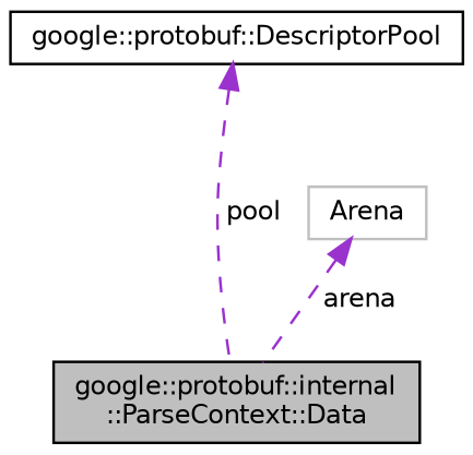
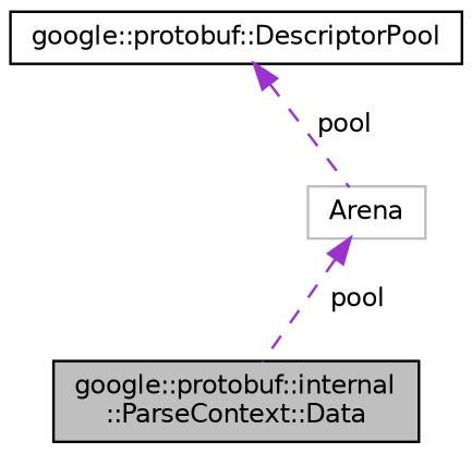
  digraph {
    node [color=black fillcolor=white fontname=Helvetica fontsize=10 shape=record style=filled]
    edge [color=darkorchid3 dir=back fontname=Helvetica fontsize=10 labelfontname=Helvetica labelfontsize=10 style=dashed]
    n1 [fillcolor=grey75 fontcolor=black height=0.2 label="google::protobuf::internal\l::ParseContext::Data" width=0.4]
    n2 [height=0.2 label="google::protobuf::DescriptorPool" width=0.4]
    n3 [color=grey75 height=0.2 label=Arena width=0.4]
-   n2 -> n1 [label=" pool"]
-   n3 -> n1 [label=" arena"]
+   n2 -> n3 [label=" pool"]
+   n3 -> n1 [label=" pool"]
  }
